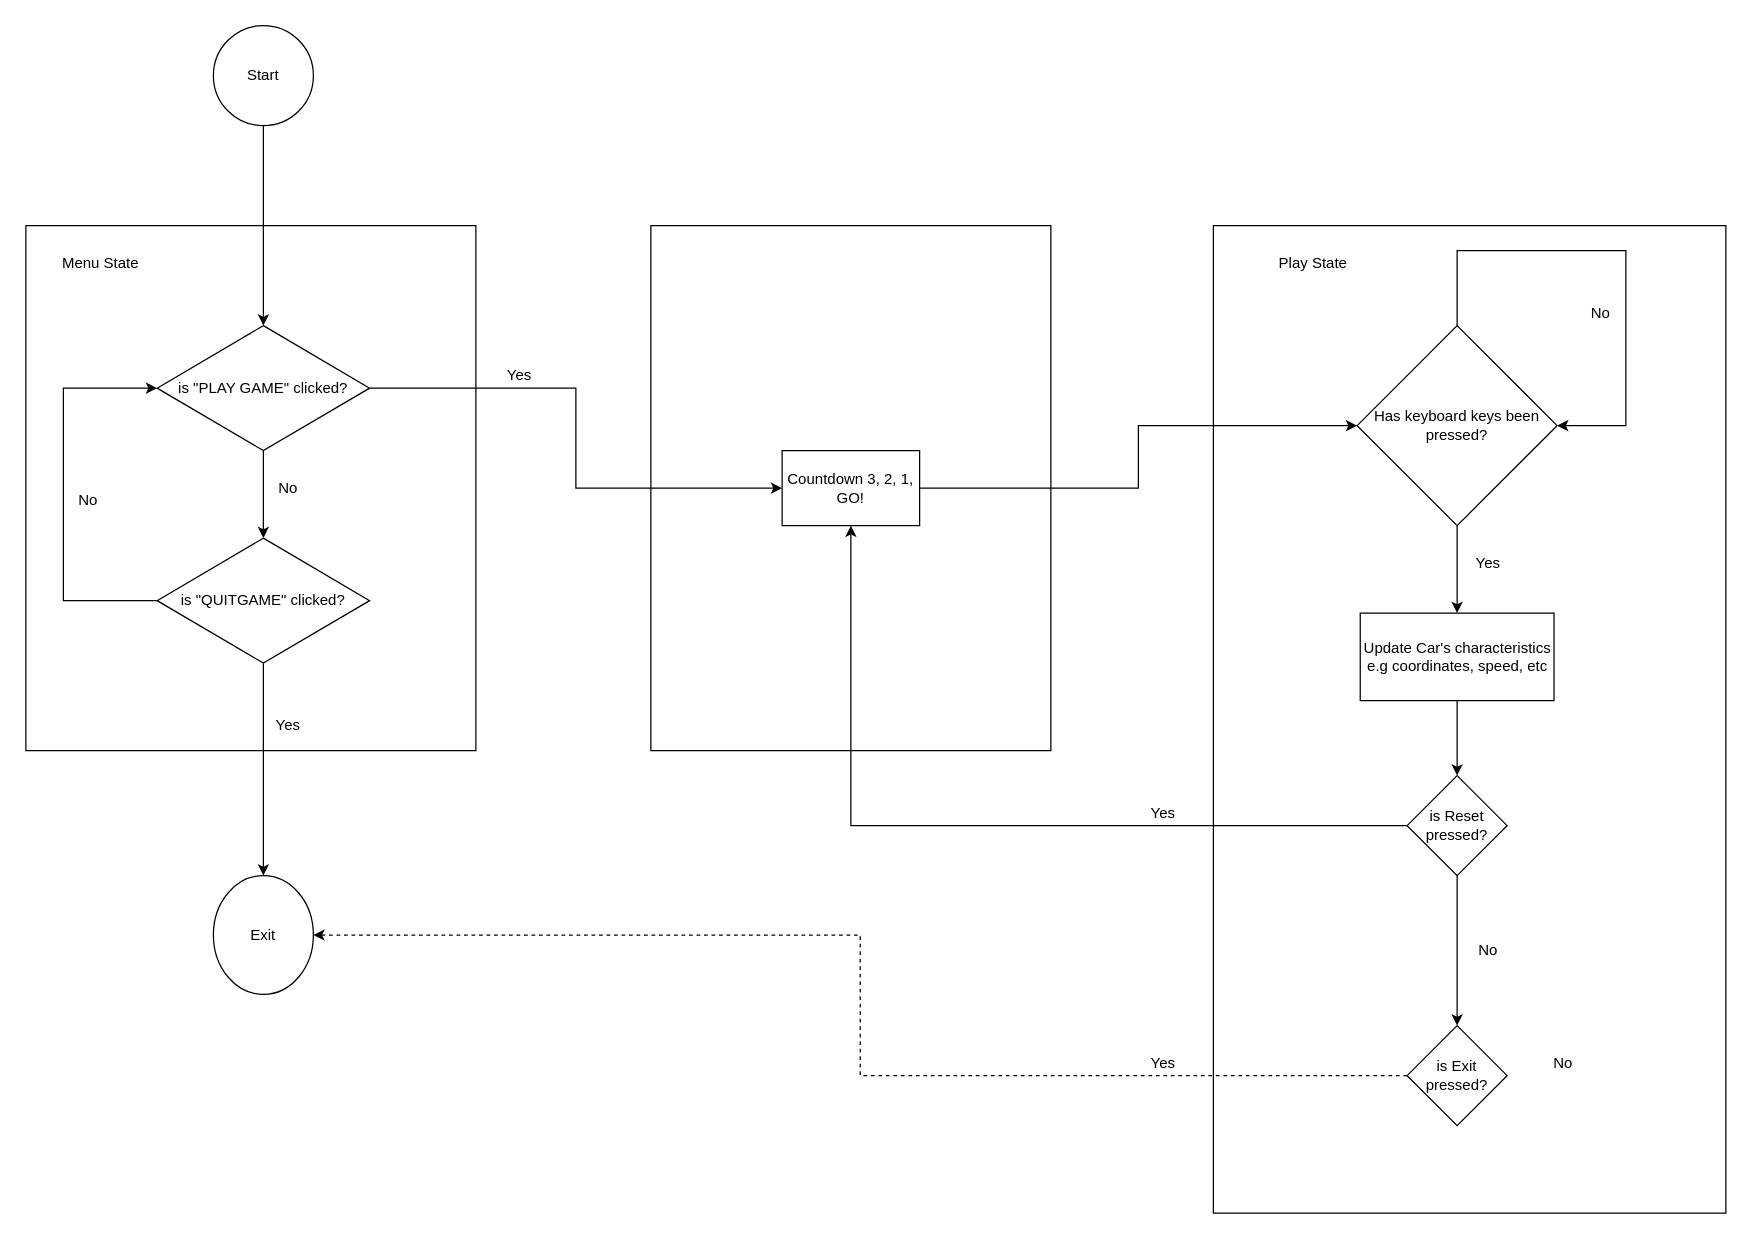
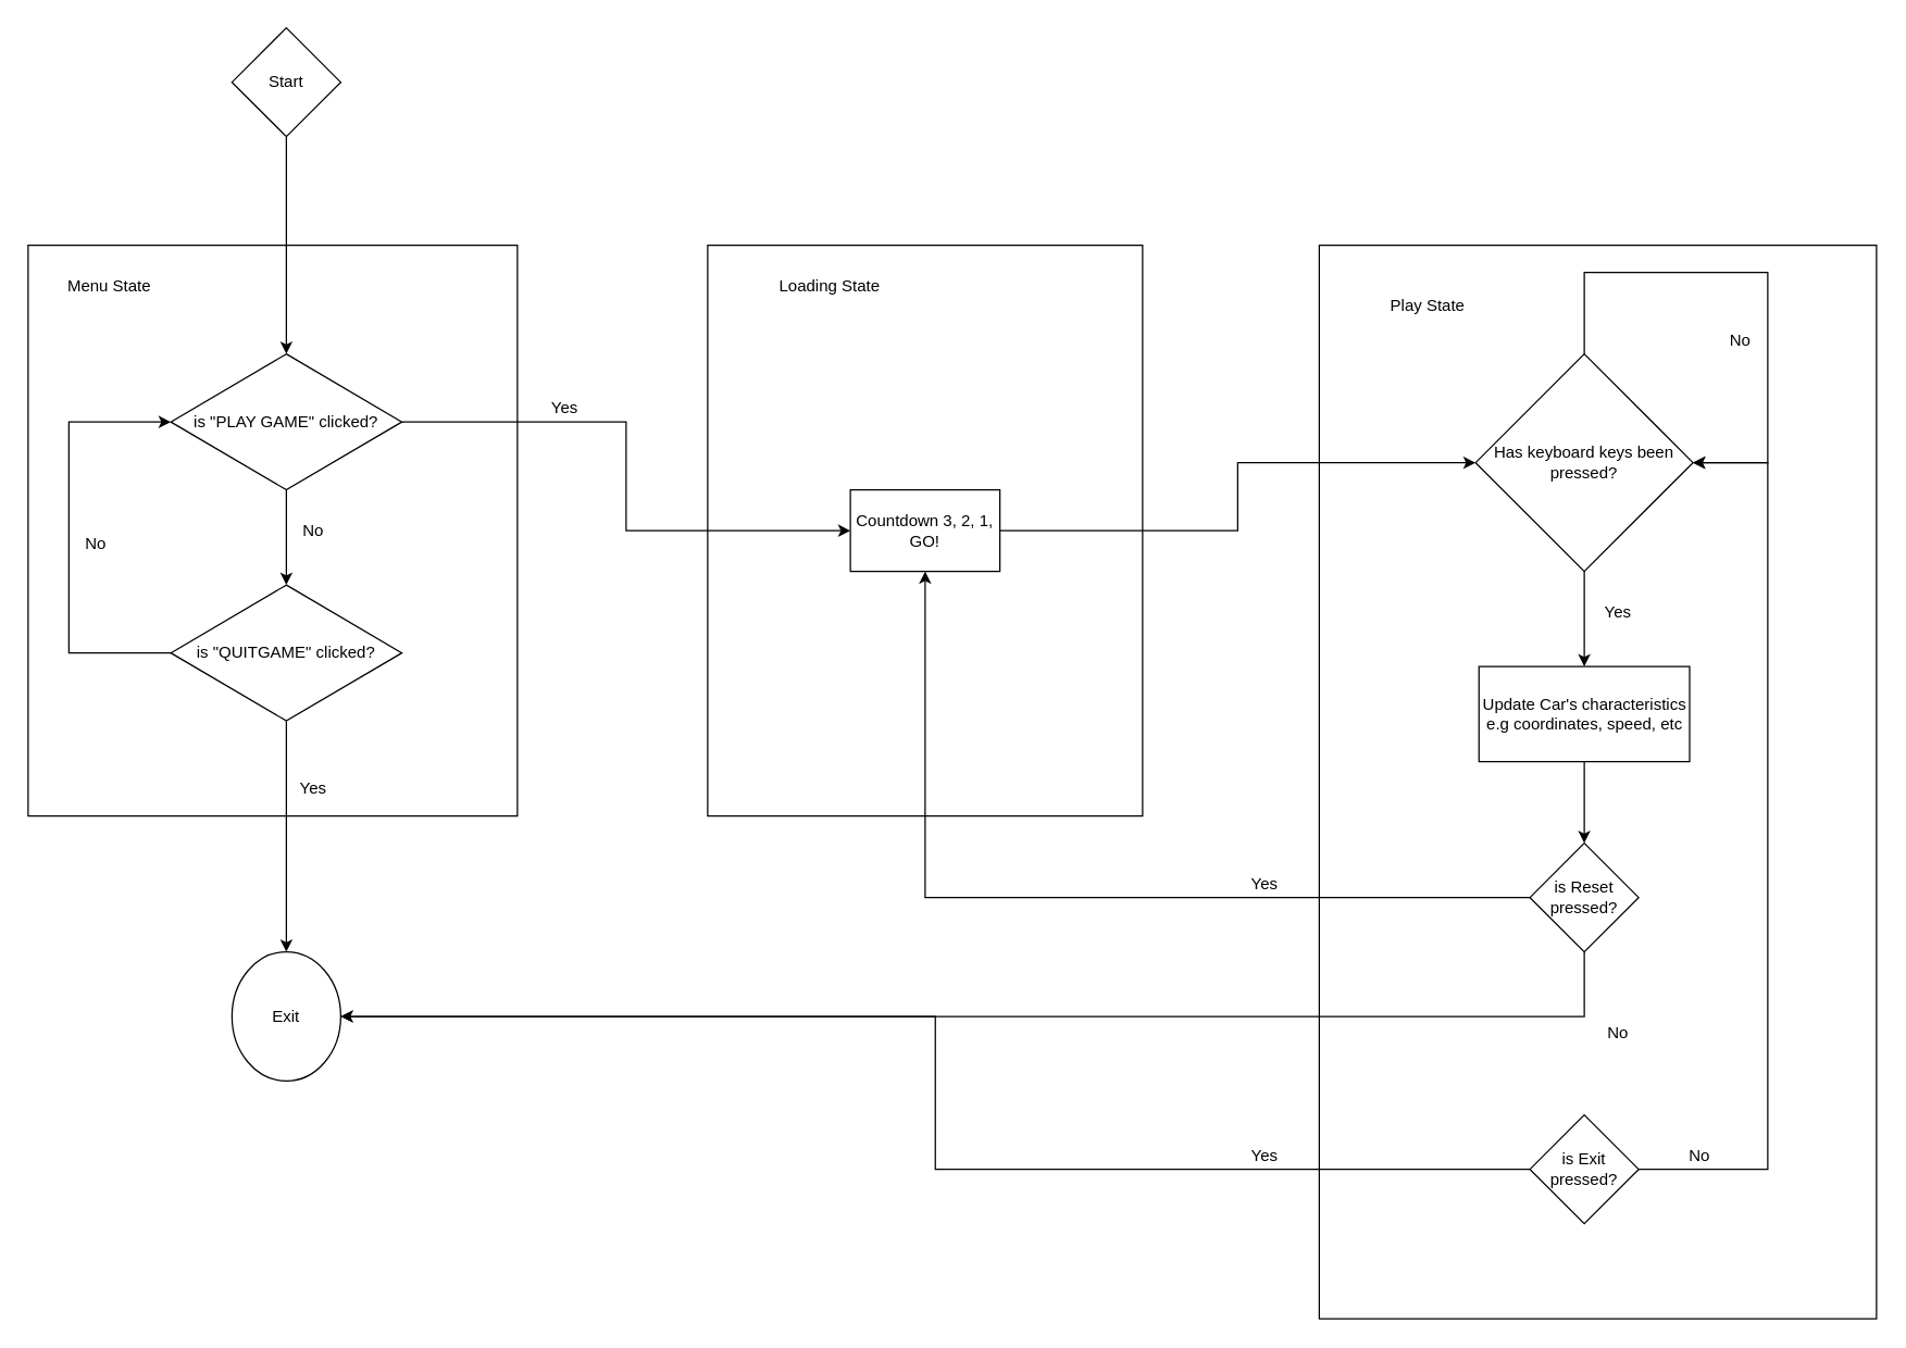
  <mxCell id="0" />
  <mxCell id="1" parent="0" />
  <mxCell id="2" value="" style="rounded=0;whiteSpace=wrap;html=1;" parent="1" vertex="1"><mxGeometry x="970" y="180" width="410" height="790" as="geometry" /></mxCell>
  <mxCell id="3" value="" style="rounded=0;whiteSpace=wrap;html=1;" parent="1" vertex="1"><mxGeometry x="520" y="180" width="320" height="420" as="geometry" /></mxCell>
  <mxCell id="4" value="" style="rounded=0;whiteSpace=wrap;html=1;" parent="1" vertex="1"><mxGeometry x="20" y="180" width="360" height="420" as="geometry" /></mxCell>
  <mxCell id="5" value="Menu State" style="text;html=1;strokeColor=none;fillColor=none;align=center;verticalAlign=middle;whiteSpace=wrap;rounded=0;" parent="1" vertex="1"><mxGeometry x="40" y="200" width="80" height="20" as="geometry" /></mxCell>
  <mxCell id="6" style="edgeStyle=orthogonalEdgeStyle;rounded=0;orthogonalLoop=1;jettySize=auto;html=1;exitX=0.5;exitY=1;exitDx=0;exitDy=0;" parent="1" source="7" target="10" edge="1"><mxGeometry relative="1" as="geometry" /></mxCell>
- <mxCell id="7" value="Start" style="ellipse;whiteSpace=wrap;html=1;aspect=fixed;" parent="1" vertex="1"><mxGeometry x="170" y="20" width="80" height="80" as="geometry" /></mxCell>
+ <mxCell id="7" value="Start" style="rhombus;whiteSpace=wrap;html=1;aspect=fixed;" parent="1" vertex="1"><mxGeometry x="170" y="20" width="80" height="80" as="geometry" /></mxCell>
  <mxCell id="8" style="edgeStyle=orthogonalEdgeStyle;rounded=0;orthogonalLoop=1;jettySize=auto;html=1;exitX=0.5;exitY=1;exitDx=0;exitDy=0;" parent="1" source="10" target="13" edge="1"><mxGeometry relative="1" as="geometry" /></mxCell>
  <mxCell id="9" style="edgeStyle=orthogonalEdgeStyle;rounded=0;orthogonalLoop=1;jettySize=auto;html=1;exitX=1;exitY=0.5;exitDx=0;exitDy=0;entryX=0;entryY=0.5;entryDx=0;entryDy=0;" parent="1" source="10" target="20" edge="1"><mxGeometry relative="1" as="geometry" /></mxCell>
  <mxCell id="10" value="is &quot;PLAY GAME&quot; clicked?" style="rhombus;whiteSpace=wrap;html=1;" parent="1" vertex="1"><mxGeometry x="125" y="260" width="170" height="100" as="geometry" /></mxCell>
  <mxCell id="11" style="edgeStyle=orthogonalEdgeStyle;rounded=0;orthogonalLoop=1;jettySize=auto;html=1;exitX=0.5;exitY=1;exitDx=0;exitDy=0;entryX=0.5;entryY=0;entryDx=0;entryDy=0;" parent="1" source="13" target="14" edge="1"><mxGeometry relative="1" as="geometry" /></mxCell>
  <mxCell id="12" style="edgeStyle=orthogonalEdgeStyle;rounded=0;orthogonalLoop=1;jettySize=auto;html=1;entryX=0;entryY=0.5;entryDx=0;entryDy=0;exitX=0;exitY=0.5;exitDx=0;exitDy=0;" parent="1" source="13" target="10" edge="1"><mxGeometry relative="1" as="geometry"><Array as="points"><mxPoint x="50" y="480" /><mxPoint x="50" y="310" /></Array></mxGeometry></mxCell>
  <mxCell id="13" value="is &quot;QUITGAME&quot; clicked?" style="rhombus;whiteSpace=wrap;html=1;" parent="1" vertex="1"><mxGeometry x="125" y="430" width="170" height="100" as="geometry" /></mxCell>
  <mxCell id="14" value="Exit" style="ellipse;whiteSpace=wrap;html=1;aspect=fixed;" parent="1" vertex="1"><mxGeometry x="170" y="700" width="80" height="95" as="geometry" /></mxCell>
  <mxCell id="15" value="No" style="text;html=1;strokeColor=none;fillColor=none;align=center;verticalAlign=middle;whiteSpace=wrap;rounded=0;" parent="1" vertex="1"><mxGeometry x="210" y="380" width="40" height="20" as="geometry" /></mxCell>
  <mxCell id="16" value="Yes" style="text;html=1;strokeColor=none;fillColor=none;align=center;verticalAlign=middle;whiteSpace=wrap;rounded=0;" parent="1" vertex="1"><mxGeometry x="210" y="570" width="40" height="20" as="geometry" /></mxCell>
  <mxCell id="17" value="No" style="text;html=1;strokeColor=none;fillColor=none;align=center;verticalAlign=middle;whiteSpace=wrap;rounded=0;" parent="1" vertex="1"><mxGeometry x="50" y="390" width="40" height="20" as="geometry" /></mxCell>
+ <mxCell id="18" value="Loading State" style="text;html=1;strokeColor=none;fillColor=none;align=center;verticalAlign=middle;whiteSpace=wrap;rounded=0;" parent="1" vertex="1"><mxGeometry x="570" y="200" width="80" height="20" as="geometry" /></mxCell>
  <mxCell id="19" style="edgeStyle=orthogonalEdgeStyle;rounded=0;orthogonalLoop=1;jettySize=auto;html=1;entryX=0;entryY=0.5;entryDx=0;entryDy=0;" parent="1" source="20" target="23" edge="1"><mxGeometry relative="1" as="geometry" /></mxCell>
  <mxCell id="20" value="&lt;span&gt;Countdown 3, 2, 1, GO!&lt;/span&gt;" style="rounded=0;whiteSpace=wrap;html=1;" parent="1" vertex="1"><mxGeometry x="625" y="360" width="110" height="60" as="geometry" /></mxCell>
- <mxCell id="21" value="Play State" style="text;html=1;strokeColor=none;fillColor=none;align=center;verticalAlign=middle;whiteSpace=wrap;rounded=0;" parent="1" vertex="1"><mxGeometry x="1010" y="200" width="80" height="20" as="geometry" /></mxCell>
+ <mxCell id="21" value="Play State" style="text;html=1;strokeColor=none;fillColor=none;align=center;verticalAlign=middle;whiteSpace=wrap;rounded=0;" parent="1" vertex="1"><mxGeometry x="1010" y="215" width="80" height="20" as="geometry" /></mxCell>
  <mxCell id="22" style="edgeStyle=orthogonalEdgeStyle;rounded=0;orthogonalLoop=1;jettySize=auto;html=1;exitX=0.5;exitY=1;exitDx=0;exitDy=0;entryX=0.5;entryY=0;entryDx=0;entryDy=0;" parent="1" source="23" target="26" edge="1"><mxGeometry relative="1" as="geometry" /></mxCell>
  <mxCell id="23" value="Has keyboard keys been pressed?" style="rhombus;whiteSpace=wrap;html=1;" parent="1" vertex="1"><mxGeometry x="1085" y="260" width="160" height="160" as="geometry" /></mxCell>
  <mxCell id="24" style="edgeStyle=orthogonalEdgeStyle;rounded=0;orthogonalLoop=1;jettySize=auto;html=1;entryX=1;entryY=0.5;entryDx=0;entryDy=0;" parent="1" source="23" target="23" edge="1"><mxGeometry relative="1" as="geometry"><Array as="points"><mxPoint x="1165" y="200" /><mxPoint x="1300" y="200" /><mxPoint x="1300" y="340" /></Array></mxGeometry></mxCell>
  <mxCell id="25" style="edgeStyle=orthogonalEdgeStyle;rounded=0;orthogonalLoop=1;jettySize=auto;html=1;exitX=0.5;exitY=1;exitDx=0;exitDy=0;entryX=0.5;entryY=0;entryDx=0;entryDy=0;" parent="1" source="26" target="31" edge="1"><mxGeometry relative="1" as="geometry" /></mxCell>
  <mxCell id="26" value="Update Car's characteristics e.g coordinates, speed, etc" style="rounded=0;whiteSpace=wrap;html=1;" parent="1" vertex="1"><mxGeometry x="1087.5" y="490" width="155" height="70" as="geometry" /></mxCell>
  <mxCell id="27" value="No" style="text;html=1;strokeColor=none;fillColor=none;align=center;verticalAlign=middle;whiteSpace=wrap;rounded=0;" parent="1" vertex="1"><mxGeometry x="1260" y="240" width="40" height="20" as="geometry" /></mxCell>
  <mxCell id="28" value="Yes" style="text;html=1;strokeColor=none;fillColor=none;align=center;verticalAlign=middle;whiteSpace=wrap;rounded=0;" parent="1" vertex="1"><mxGeometry x="1170" y="440" width="40" height="20" as="geometry" /></mxCell>
  <mxCell id="29" style="edgeStyle=orthogonalEdgeStyle;rounded=0;orthogonalLoop=1;jettySize=auto;html=1;exitX=0;exitY=0.5;exitDx=0;exitDy=0;entryX=0.5;entryY=1;entryDx=0;entryDy=0;" parent="1" source="31" target="20" edge="1"><mxGeometry relative="1" as="geometry" /></mxCell>
- <mxCell id="30" style="edgeStyle=orthogonalEdgeStyle;rounded=0;orthogonalLoop=1;jettySize=auto;html=1;exitX=0.5;exitY=1;exitDx=0;exitDy=0;entryX=0.5;entryY=0;entryDx=0;entryDy=0;" parent="1" source="31" target="34" edge="1"><mxGeometry relative="1" as="geometry" /></mxCell>
+ <mxCell id="30" style="edgeStyle=orthogonalEdgeStyle;rounded=0;orthogonalLoop=1;jettySize=auto;html=1;exitX=0.5;exitY=1;exitDx=0;exitDy=0;" parent="1" source="31" target="14" edge="1"><mxGeometry relative="1" as="geometry" /></mxCell>
  <mxCell id="31" value="is Reset pressed?" style="rhombus;whiteSpace=wrap;html=1;" parent="1" vertex="1"><mxGeometry x="1125" y="620" width="80" height="80" as="geometry" /></mxCell>
- <mxCell id="32" style="edgeStyle=orthogonalEdgeStyle;rounded=0;orthogonalLoop=1;jettySize=auto;html=1;entryX=1;entryY=0.5;entryDx=0;entryDy=0;dashed=1;" parent="1" source="34" target="14" edge="1"><mxGeometry relative="1" as="geometry" /></mxCell>
+ <mxCell id="32" style="edgeStyle=orthogonalEdgeStyle;rounded=0;orthogonalLoop=1;jettySize=auto;html=1;entryX=1;entryY=0.5;entryDx=0;entryDy=0;" parent="1" source="34" target="14" edge="1"><mxGeometry relative="1" as="geometry" /></mxCell>
+ <mxCell id="33" style="edgeStyle=orthogonalEdgeStyle;rounded=0;orthogonalLoop=1;jettySize=auto;html=1;exitX=1;exitY=0.5;exitDx=0;exitDy=0;entryX=1;entryY=0.5;entryDx=0;entryDy=0;" parent="1" source="34" target="23" edge="1"><mxGeometry relative="1" as="geometry"><Array as="points"><mxPoint x="1300" y="860" /><mxPoint x="1300" y="340" /></Array></mxGeometry></mxCell>
  <mxCell id="34" value="is Exit pressed?" style="rhombus;whiteSpace=wrap;html=1;" parent="1" vertex="1"><mxGeometry x="1125" y="820" width="80" height="80" as="geometry" /></mxCell>
  <mxCell id="35" value="Yes" style="text;html=1;strokeColor=none;fillColor=none;align=center;verticalAlign=middle;whiteSpace=wrap;rounded=0;" parent="1" vertex="1"><mxGeometry x="910" y="640" width="40" height="20" as="geometry" /></mxCell>
  <mxCell id="36" value="No" style="text;html=1;strokeColor=none;fillColor=none;align=center;verticalAlign=middle;whiteSpace=wrap;rounded=0;" parent="1" vertex="1"><mxGeometry x="1170" y="750" width="40" height="20" as="geometry" /></mxCell>
  <mxCell id="37" value="No" style="text;html=1;strokeColor=none;fillColor=none;align=center;verticalAlign=middle;whiteSpace=wrap;rounded=0;" parent="1" vertex="1"><mxGeometry x="1230" y="840" width="40" height="20" as="geometry" /></mxCell>
  <mxCell id="38" value="Yes" style="text;html=1;strokeColor=none;fillColor=none;align=center;verticalAlign=middle;whiteSpace=wrap;rounded=0;" parent="1" vertex="1"><mxGeometry x="910" y="840" width="40" height="20" as="geometry" /></mxCell>
  <mxCell id="39" value="Yes" style="text;html=1;strokeColor=none;fillColor=none;align=center;verticalAlign=middle;whiteSpace=wrap;rounded=0;" vertex="1" parent="1"><mxGeometry x="395" y="290" width="40" height="20" as="geometry" /></mxCell>
